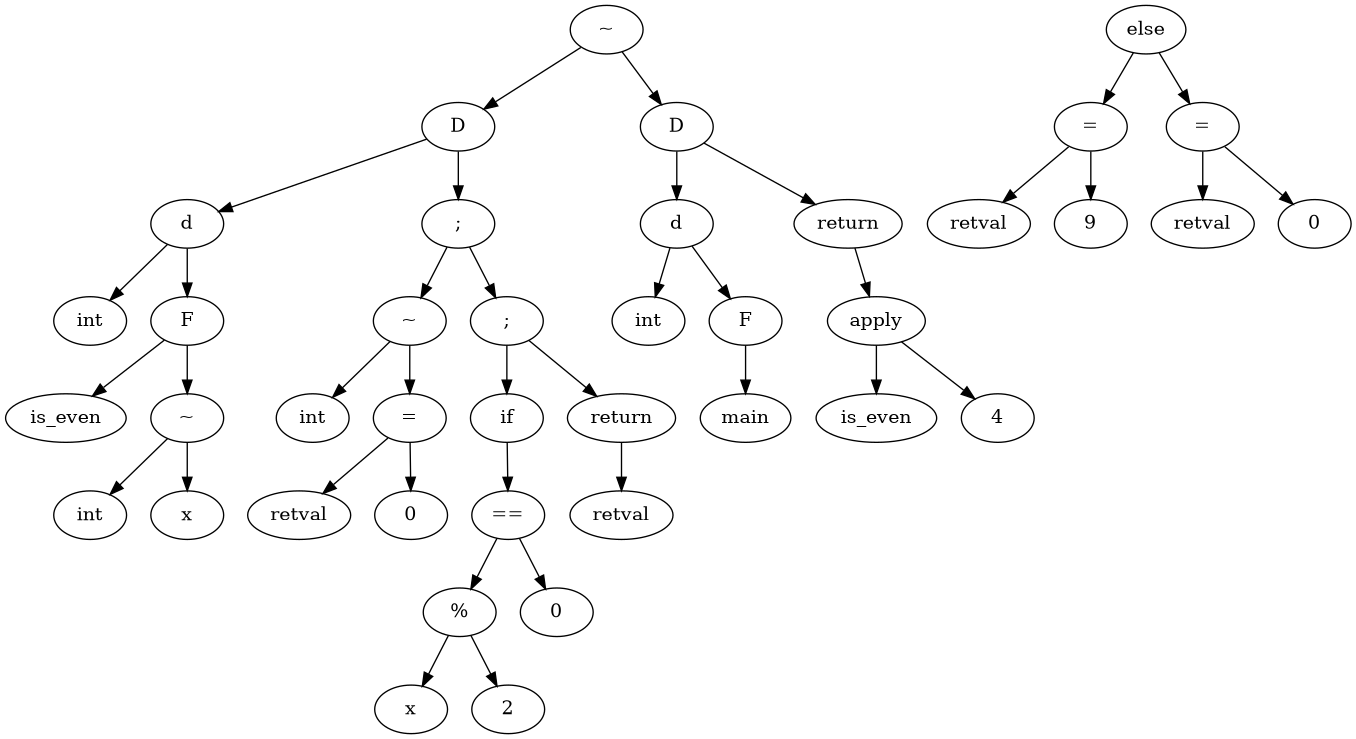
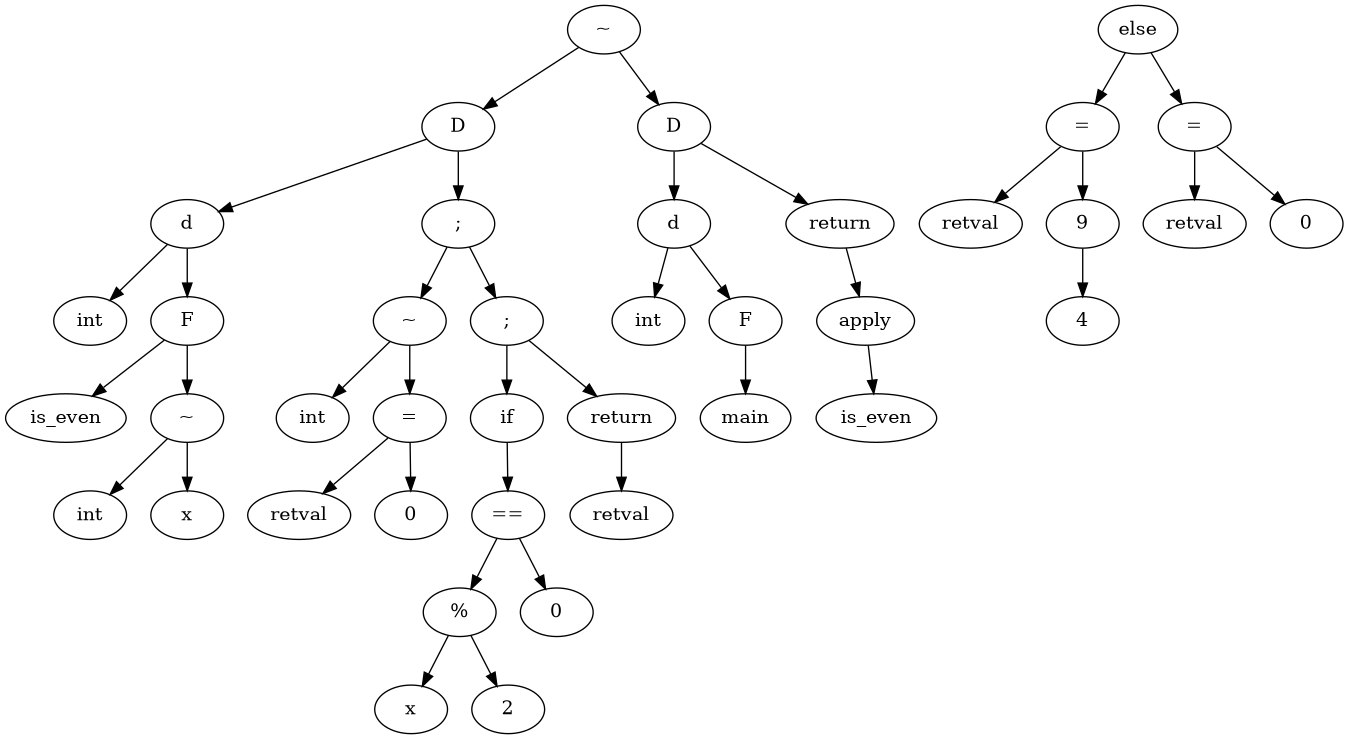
  digraph {
    n1 [label="~"]
    n2 [label=D]
    n3 [label=D]
    n4 [label=d]
    n5 [label=";"]
    n6 [label=d]
    n7 [label=return]
    n8 [label=int]
    n9 [label=F]
    n10 [label="~"]
    n11 [label=";"]
    n12 [label=is_even]
    n13 [label="~"]
    n14 [label=int]
    n15 [label=x]
    n16 [label=int]
    n17 [label="="]
    n18 [label=if]
    n19 [label=return]
    n20 [label=retval]
    n21 [label=0]
    n22 [label="=="]
    n23 [label=retval]
    n24 [label="%"]
    n25 [label=0]
    n26 [label=else]
    n27 [label="="]
    n28 [label="="]
    n29 [label=x]
    n30 [label=2]
    n31 [label=retval]
    n32 [label=9]
    n33 [label=retval]
    n34 [label=0]
    n35 [label=int]
    n36 [label=F]
    n37 [label=apply]
    n38 [label=main]
    n39 [label=is_even]
    n40 [label=4]
    n1 -> n2
    n1 -> n3
    n2 -> n4
    n2 -> n5
    n3 -> n6
    n3 -> n7
    n4 -> n8
    n4 -> n9
    n5 -> n10
    n5 -> n11
    n6 -> n35
    n6 -> n36
    n7 -> n37
    n9 -> n12
    n9 -> n13
    n10 -> n16
    n10 -> n17
    n11 -> n18
    n11 -> n19
    n13 -> n14
    n13 -> n15
    n17 -> n20
    n17 -> n21
    n18 -> n22
    n19 -> n23
    n22 -> n24
    n22 -> n25
    n24 -> n29
    n24 -> n30
    n26 -> n27
    n26 -> n28
    n27 -> n31
    n27 -> n32
    n28 -> n33
    n28 -> n34
    n36 -> n38
    n37 -> n39
-   n37 -> n40
+   n32 -> n40
  }
